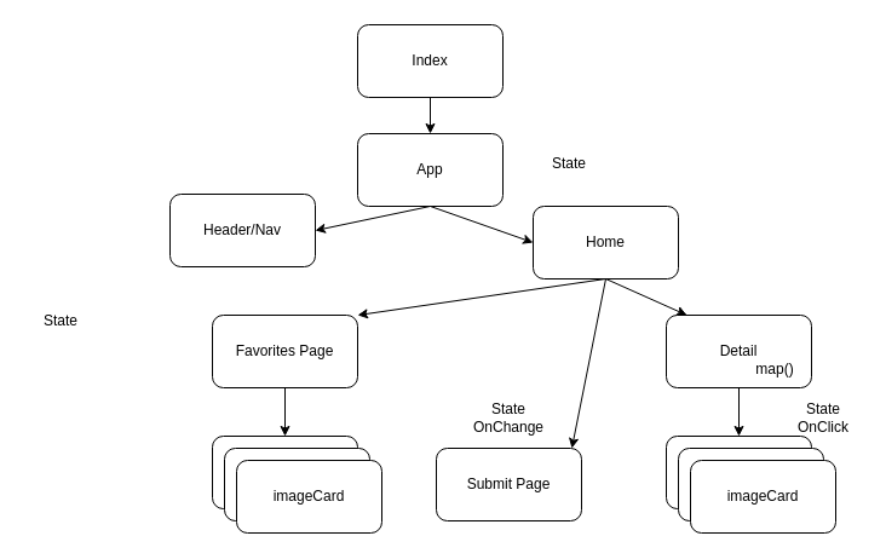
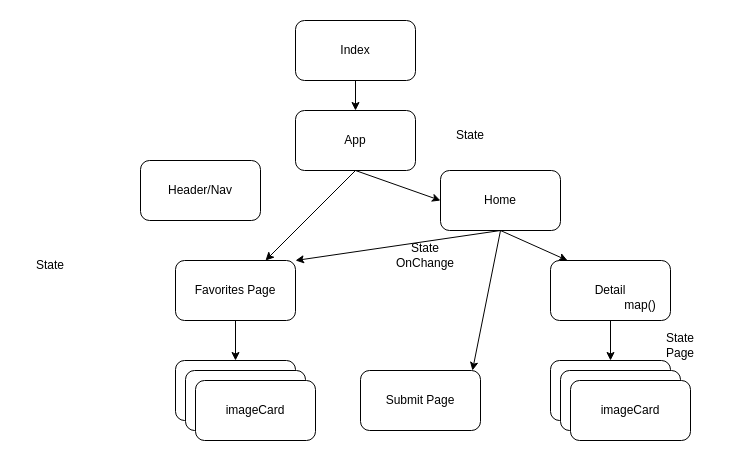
  <mxCell id="0" />
  <mxCell id="1" parent="0" />
- <mxCell id="2" style="edgeStyle=none;html=1;exitX=0.5;exitY=1;exitDx=0;exitDy=0;entryX=1;entryY=0.5;entryDx=0;entryDy=0;" parent="1" source="4" target="9" edge="1"><mxGeometry relative="1" as="geometry" /></mxCell>
+ <mxCell id="2" style="edgeStyle=none;html=1;exitX=0.5;exitY=1;exitDx=0;exitDy=0;" parent="1" source="4" target="14" edge="1"><mxGeometry relative="1" as="geometry" /></mxCell>
  <mxCell id="3" style="edgeStyle=none;html=1;exitX=0.5;exitY=1;exitDx=0;exitDy=0;entryX=0;entryY=0.5;entryDx=0;entryDy=0;" parent="1" source="4" target="8" edge="1"><mxGeometry relative="1" as="geometry" /></mxCell>
  <mxCell id="4" value="App" style="rounded=1;whiteSpace=wrap;html=1;" parent="1" vertex="1"><mxGeometry x="295" y="110" width="120" height="60" as="geometry" /></mxCell>
  <mxCell id="5" style="edgeStyle=none;html=1;exitX=0.5;exitY=1;exitDx=0;exitDy=0;entryX=1;entryY=0;entryDx=0;entryDy=0;" parent="1" source="8" target="14" edge="1"><mxGeometry relative="1" as="geometry" /></mxCell>
  <mxCell id="6" style="edgeStyle=none;html=1;exitX=0.5;exitY=1;exitDx=0;exitDy=0;entryX=0.142;entryY=0;entryDx=0;entryDy=0;entryPerimeter=0;" parent="1" source="8" target="12" edge="1"><mxGeometry relative="1" as="geometry" /></mxCell>
  <mxCell id="7" style="edgeStyle=none;html=1;exitX=0.5;exitY=1;exitDx=0;exitDy=0;entryX=0.933;entryY=0;entryDx=0;entryDy=0;entryPerimeter=0;" parent="1" source="8" target="10" edge="1"><mxGeometry relative="1" as="geometry" /></mxCell>
  <mxCell id="8" value="Home" style="rounded=1;whiteSpace=wrap;html=1;" parent="1" vertex="1"><mxGeometry x="440" y="170" width="120" height="60" as="geometry" /></mxCell>
  <mxCell id="9" value="Header/Nav" style="rounded=1;whiteSpace=wrap;html=1;" parent="1" vertex="1"><mxGeometry x="140" y="160" width="120" height="60" as="geometry" /></mxCell>
  <mxCell id="10" value="Submit Page" style="rounded=1;whiteSpace=wrap;html=1;" parent="1" vertex="1"><mxGeometry x="360" y="370" width="120" height="60" as="geometry" /></mxCell>
  <mxCell id="11" style="edgeStyle=none;html=1;exitX=0.5;exitY=1;exitDx=0;exitDy=0;entryX=0.5;entryY=0;entryDx=0;entryDy=0;" parent="1" source="12" target="15" edge="1"><mxGeometry relative="1" as="geometry" /></mxCell>
  <mxCell id="12" value="Detail" style="rounded=1;whiteSpace=wrap;html=1;" parent="1" vertex="1"><mxGeometry x="550" y="260" width="120" height="60" as="geometry" /></mxCell>
  <mxCell id="13" style="edgeStyle=none;html=1;exitX=0.5;exitY=1;exitDx=0;exitDy=0;" edge="1" parent="1" source="14" target="25"><mxGeometry relative="1" as="geometry" /></mxCell>
  <mxCell id="14" value="Favorites Page" style="rounded=1;whiteSpace=wrap;html=1;" parent="1" vertex="1"><mxGeometry x="175" y="260" width="120" height="60" as="geometry" /></mxCell>
  <mxCell id="15" value="imageCard" style="rounded=1;whiteSpace=wrap;html=1;" parent="1" vertex="1"><mxGeometry x="550" y="360" width="120" height="60" as="geometry" /></mxCell>
  <mxCell id="16" style="edgeStyle=none;html=1;exitX=0.5;exitY=1;exitDx=0;exitDy=0;entryX=0.5;entryY=0;entryDx=0;entryDy=0;" parent="1" source="17" target="4" edge="1"><mxGeometry relative="1" as="geometry" /></mxCell>
  <mxCell id="17" value="Index" style="rounded=1;whiteSpace=wrap;html=1;" parent="1" vertex="1"><mxGeometry x="295" y="20" width="120" height="60" as="geometry" /></mxCell>
  <mxCell id="18" value="State" style="text;html=1;strokeColor=none;fillColor=none;align=center;verticalAlign=middle;whiteSpace=wrap;rounded=0;" parent="1" vertex="1"><mxGeometry x="20" y="250" width="60" height="30" as="geometry" /></mxCell>
  <mxCell id="19" value="State" style="text;html=1;strokeColor=none;fillColor=none;align=center;verticalAlign=middle;whiteSpace=wrap;rounded=0;" parent="1" vertex="1"><mxGeometry x="440" y="120" width="60" height="30" as="geometry" /></mxCell>
- <mxCell id="20" value="State&lt;br&gt;OnChange" style="text;html=1;strokeColor=none;fillColor=none;align=center;verticalAlign=middle;whiteSpace=wrap;rounded=0;" parent="1" vertex="1"><mxGeometry x="390" y="330" width="60" height="30" as="geometry" /></mxCell>
- <mxCell id="21" value="State&lt;br&gt;OnClick" style="text;html=1;strokeColor=none;fillColor=none;align=center;verticalAlign=middle;whiteSpace=wrap;rounded=0;" parent="1" vertex="1"><mxGeometry x="650" y="330" width="60" height="30" as="geometry" /></mxCell>
+ <mxCell id="20" value="State&lt;br&gt;OnChange" style="text;html=1;strokeColor=none;fillColor=none;align=center;verticalAlign=middle;whiteSpace=wrap;rounded=0;" parent="1" vertex="1"><mxGeometry x="395" y="240" width="60" height="30" as="geometry" /></mxCell>
+ <mxCell id="21" value="State&lt;br&gt;Page" style="text;html=1;strokeColor=none;fillColor=none;align=center;verticalAlign=middle;whiteSpace=wrap;rounded=0;" parent="1" vertex="1"><mxGeometry x="650" y="330" width="60" height="30" as="geometry" /></mxCell>
  <mxCell id="22" value="map()" style="text;html=1;strokeColor=none;fillColor=none;align=center;verticalAlign=middle;whiteSpace=wrap;rounded=0;" parent="1" vertex="1"><mxGeometry x="610" y="290" width="60" height="30" as="geometry" /></mxCell>
  <mxCell id="23" value="imageCard" style="rounded=1;whiteSpace=wrap;html=1;" vertex="1" parent="1"><mxGeometry x="560" y="370" width="120" height="60" as="geometry" /></mxCell>
  <mxCell id="24" value="imageCard" style="rounded=1;whiteSpace=wrap;html=1;" vertex="1" parent="1"><mxGeometry x="570" y="380" width="120" height="60" as="geometry" /></mxCell>
  <mxCell id="25" value="imageCard" style="rounded=1;whiteSpace=wrap;html=1;" vertex="1" parent="1"><mxGeometry x="175" y="360" width="120" height="60" as="geometry" /></mxCell>
  <mxCell id="26" value="imageCard" style="rounded=1;whiteSpace=wrap;html=1;" vertex="1" parent="1"><mxGeometry x="185" y="370" width="120" height="60" as="geometry" /></mxCell>
  <mxCell id="27" value="imageCard" style="rounded=1;whiteSpace=wrap;html=1;" vertex="1" parent="1"><mxGeometry x="195" y="380" width="120" height="60" as="geometry" /></mxCell>
